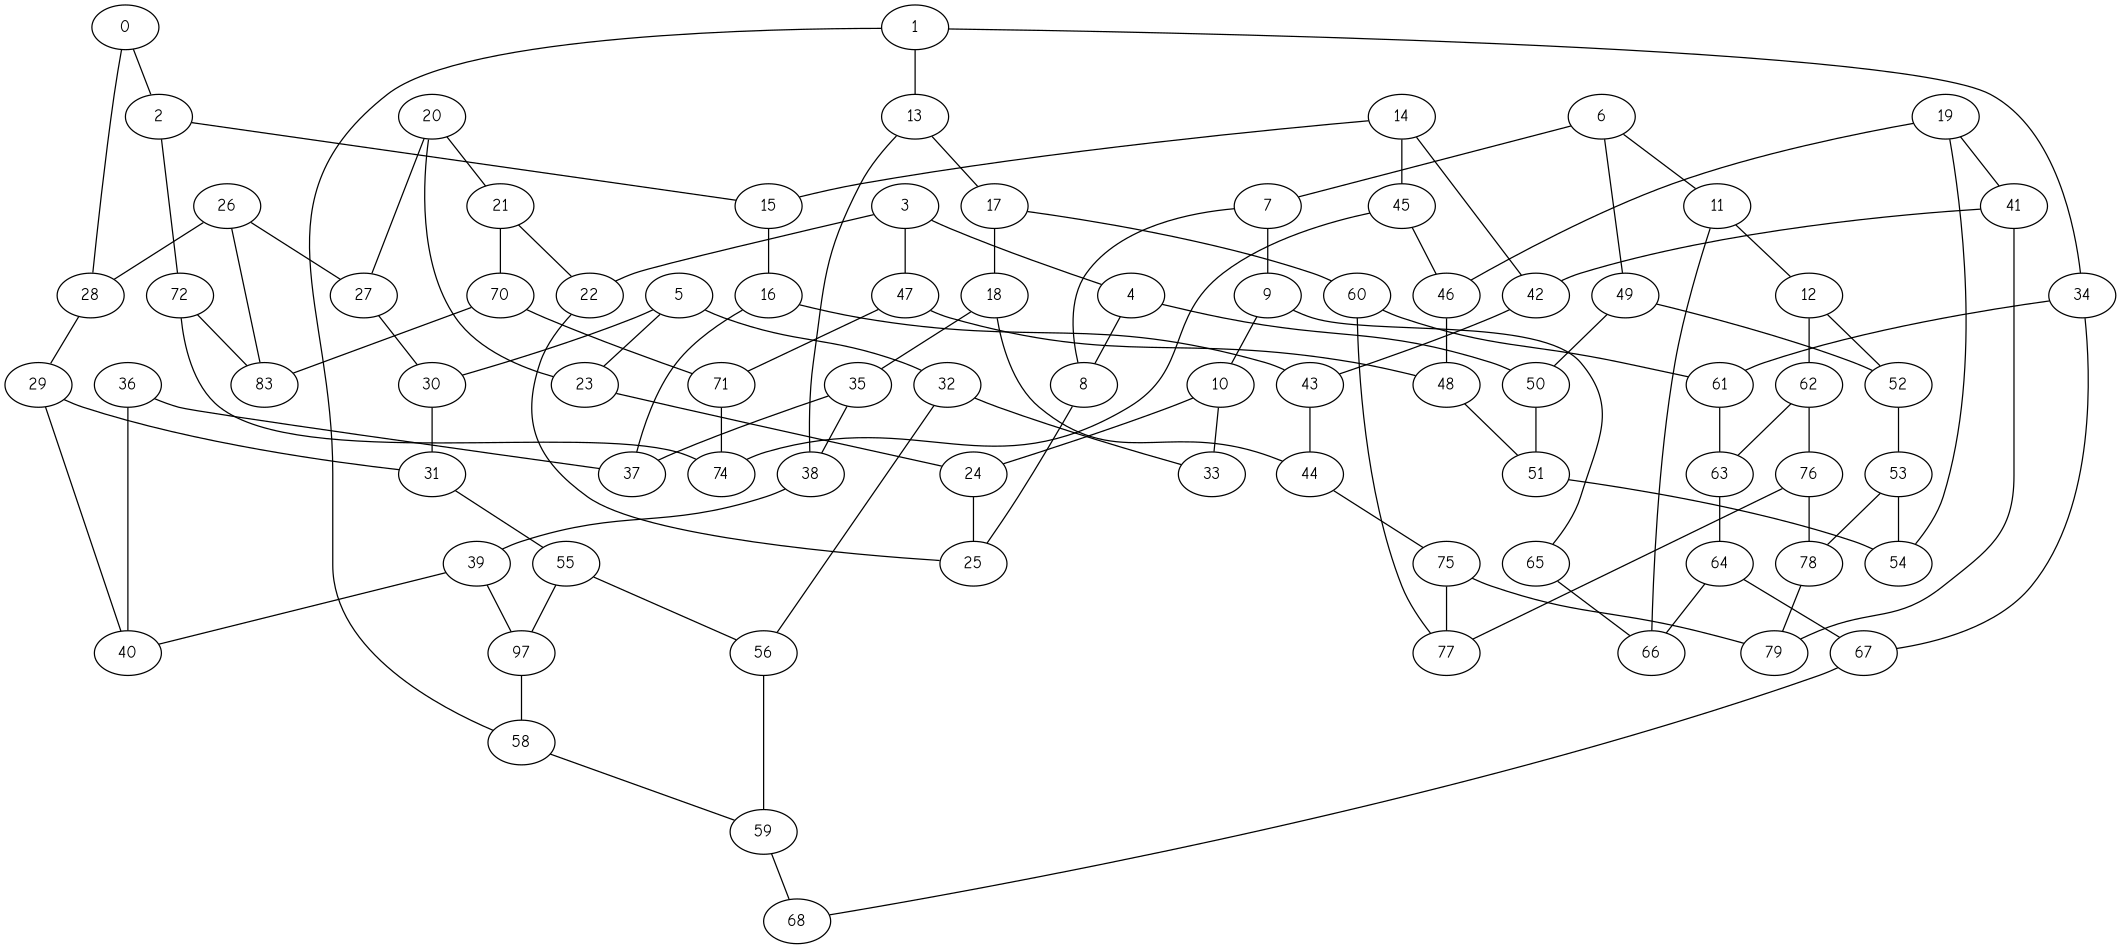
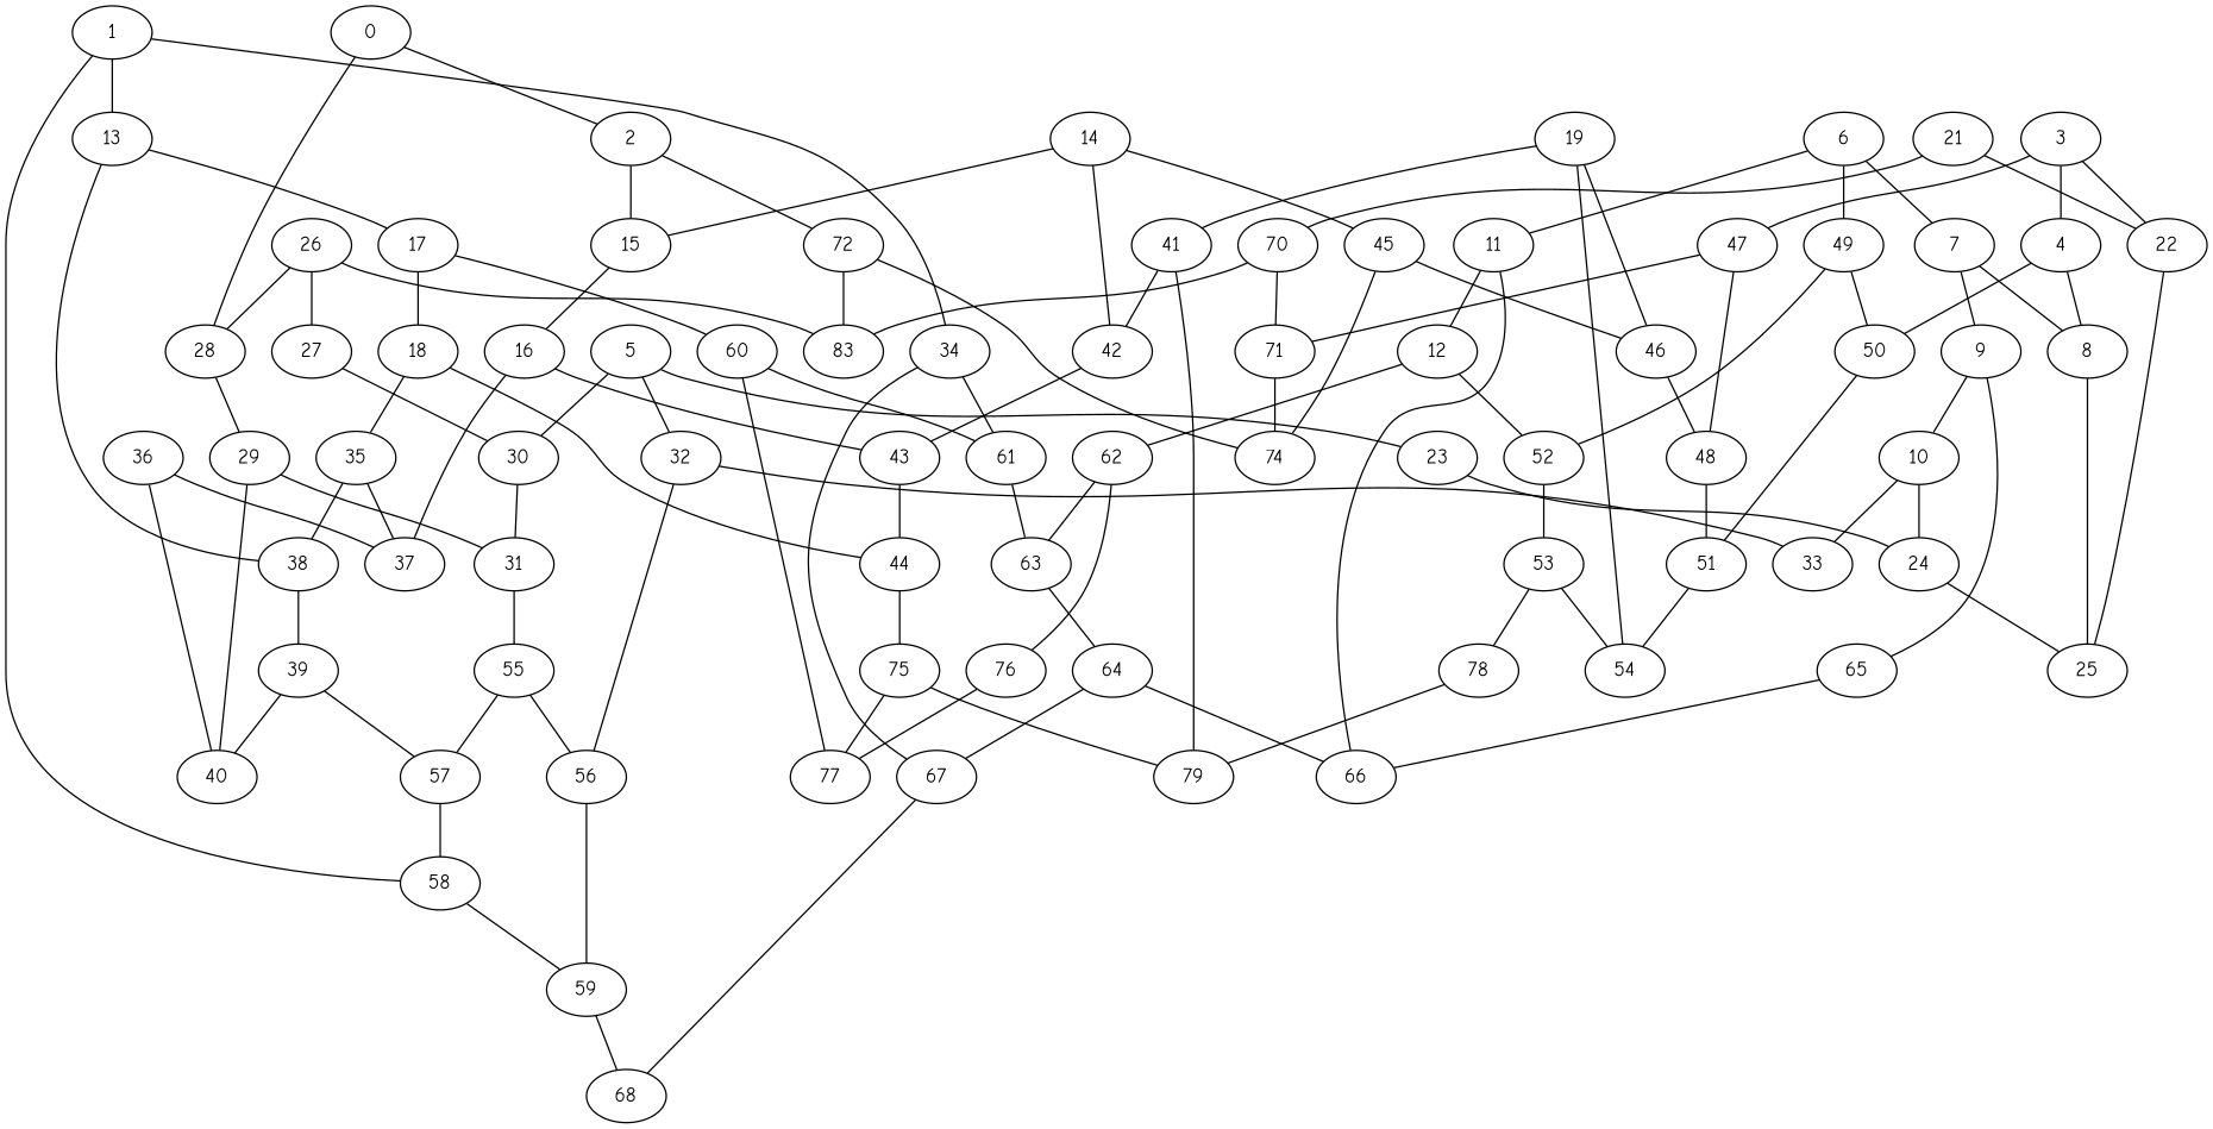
  strict graph {
    fontname="Comic Neue"
    node [fontname="Comic Neue"]
    edge [fontname="Comic Neue"]
    0
    2
    28
    15
    72
    29
    36
    37
    40
    16
    n11 [label=83]
    74
    31
    1
    13
    34
    58
    17
    38
    61
    67
    59
    18
    60
    39
    63
    68
    43
    3
    4
    22
    47
    8
    50
    25
    48
    71
    51
    54
    5
    23
    30
    32
    24
    33
    56
    55
    6
    7
    11
    49
    9
    12
    66
    52
    10
    65
    62
    53
    76
    78
    64
    77
    44
    35
-   57 [label=97]
+   57
    14
    42
    45
    46
    75
    79
    19
    41
-   20
    21
    27
    70
    26
    0 -- 2
    0 -- 28
    2 -- 15
    2 -- 72
    28 -- 29
    15 -- 16
    72 -- n11
    72 -- 74
    29 -- 40
    29 -- 31
    36 -- 37
    36 -- 40
    16 -- 37
    16 -- 43
    31 -- 55
    1 -- 13
    1 -- 34
    1 -- 58
    13 -- 17
    13 -- 38
    34 -- 61
    34 -- 67
    58 -- 59
    17 -- 18
    17 -- 60
    38 -- 39
    61 -- 63
    67 -- 68
    59 -- 68
    18 -- 44
    18 -- 35
    60 -- 61
    60 -- 77
    39 -- 40
    39 -- 57
    63 -- 64
    43 -- 44
    3 -- 4
    3 -- 22
    3 -- 47
    4 -- 8
    4 -- 50
    22 -- 25
    47 -- 48
    47 -- 71
    8 -- 25
    50 -- 51
    48 -- 51
    71 -- 74
    51 -- 54
    5 -- 23
    5 -- 30
    5 -- 32
    23 -- 24
    30 -- 31
    32 -- 33
    32 -- 56
    24 -- 25
    56 -- 59
    55 -- 56
    55 -- 57
    6 -- 7
    6 -- 11
    6 -- 49
    7 -- 8
    7 -- 9
    11 -- 12
    11 -- 66
    49 -- 50
    49 -- 52
    9 -- 10
    9 -- 65
    12 -- 52
    12 -- 62
    52 -- 53
    10 -- 24
    10 -- 33
    65 -- 66
    62 -- 63
    62 -- 76
    53 -- 54
    53 -- 78
-   76 -- 78
    76 -- 77
    78 -- 79
    64 -- 67
    64 -- 66
    44 -- 75
    35 -- 37
    35 -- 38
    57 -- 58
    14 -- 15
    14 -- 42
    14 -- 45
    42 -- 43
    45 -- 74
    45 -- 46
    46 -- 48
    75 -- 77
    75 -- 79
    19 -- 54
    19 -- 46
    19 -- 41
    41 -- 42
    41 -- 79
-   20 -- 23
-   20 -- 21
-   20 -- 27
    21 -- 22
    21 -- 70
    27 -- 30
    70 -- n11
    70 -- 71
    26 -- 28
    26 -- n11
    26 -- 27
  }
